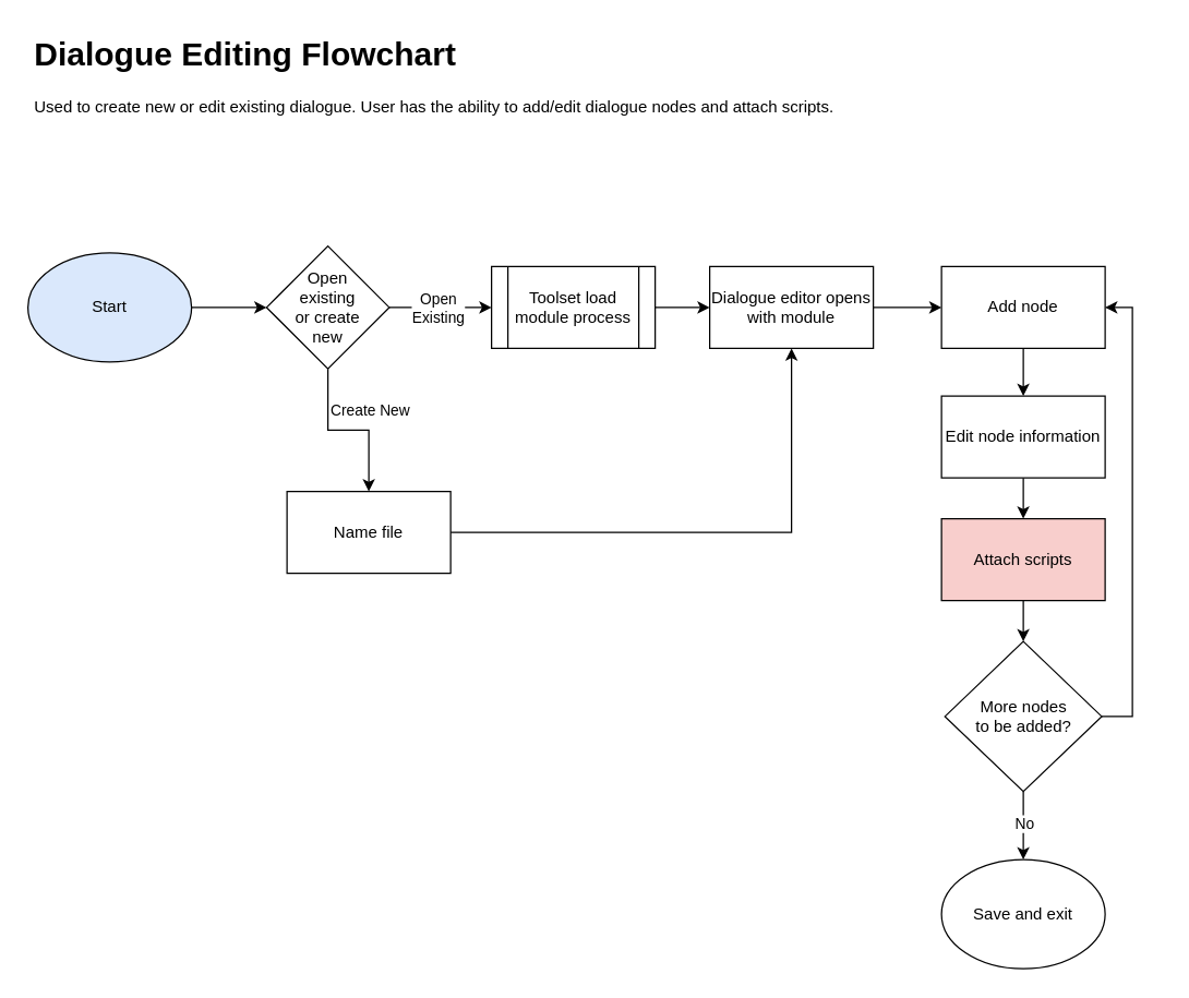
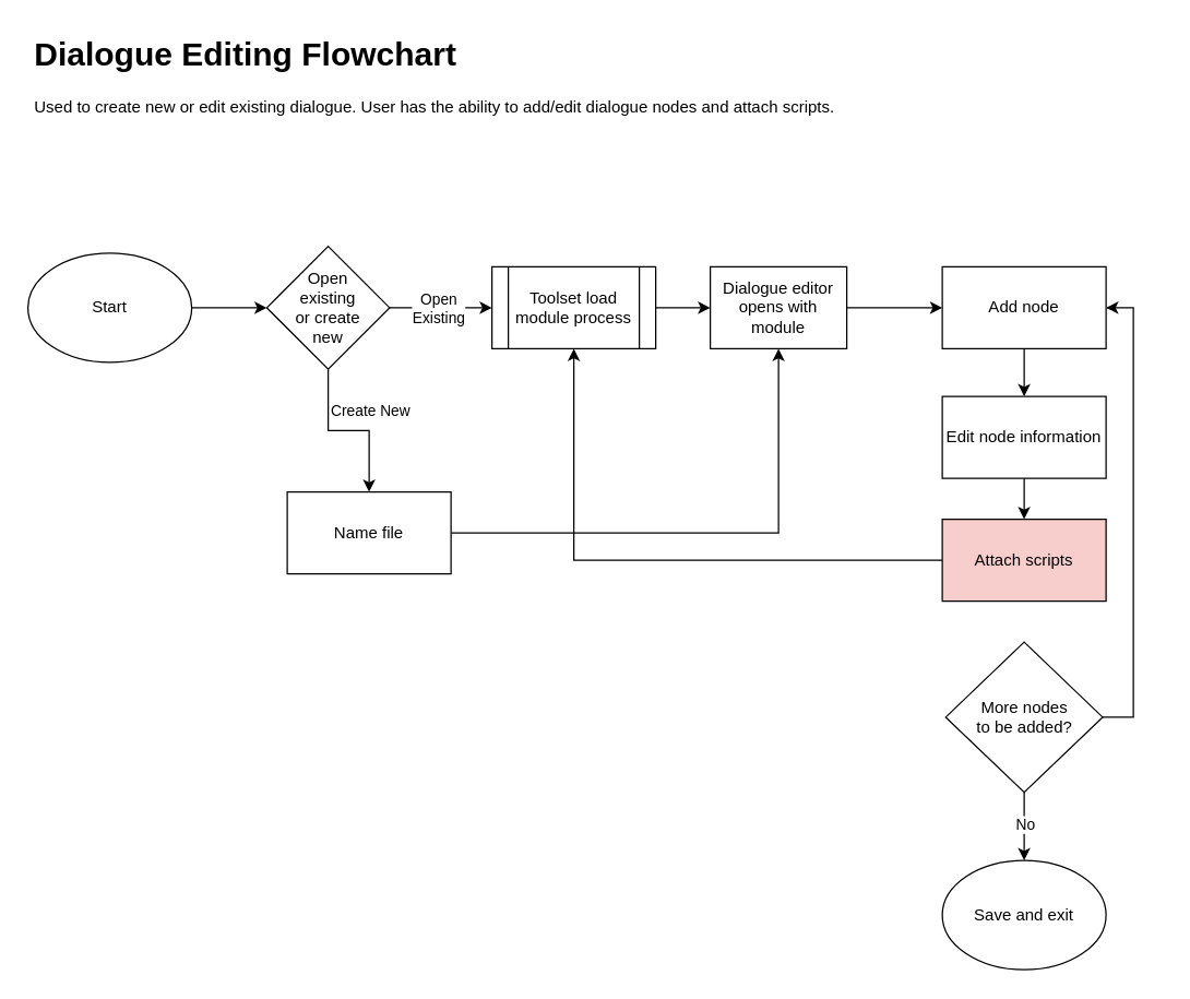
  <mxCell id="0" />
  <mxCell id="1" parent="0" />
  <mxCell id="2" style="edgeStyle=orthogonalEdgeStyle;rounded=0;orthogonalLoop=1;jettySize=auto;html=1;" parent="1" source="3" target="8" edge="1"><mxGeometry relative="1" as="geometry" /></mxCell>
- <mxCell id="3" value="Start" style="ellipse;whiteSpace=wrap;html=1;fillColor=#dae8fc;" parent="1" vertex="1"><mxGeometry x="20" y="185" width="120" height="80" as="geometry" /></mxCell>
+ <mxCell id="3" value="Start" style="ellipse;whiteSpace=wrap;html=1;" parent="1" vertex="1"><mxGeometry x="20" y="185" width="120" height="80" as="geometry" /></mxCell>
  <mxCell id="4" style="edgeStyle=orthogonalEdgeStyle;rounded=0;orthogonalLoop=1;jettySize=auto;html=1;" parent="1" source="8" target="10" edge="1"><mxGeometry relative="1" as="geometry" /></mxCell>
  <mxCell id="5" value="Create New" style="edgeLabel;html=1;align=center;verticalAlign=middle;resizable=0;points=[];" vertex="1" connectable="0" parent="4"><mxGeometry x="0.27" relative="1" as="geometry"><mxPoint y="-16" as="offset" /></mxGeometry></mxCell>
  <mxCell id="6" style="edgeStyle=orthogonalEdgeStyle;rounded=0;orthogonalLoop=1;jettySize=auto;html=1;" parent="1" source="8" target="12" edge="1"><mxGeometry relative="1" as="geometry" /></mxCell>
  <mxCell id="7" value="Open&lt;br&gt;Existing" style="edgeLabel;html=1;align=center;verticalAlign=middle;resizable=0;points=[];" vertex="1" connectable="0" parent="6"><mxGeometry x="-0.233" relative="1" as="geometry"><mxPoint x="6" as="offset" /></mxGeometry></mxCell>
  <mxCell id="8" value="Open&lt;br&gt;existing&lt;br&gt;or create&lt;br&gt;new" style="rhombus;whiteSpace=wrap;html=1;" parent="1" vertex="1"><mxGeometry x="195" y="180" width="90" height="90" as="geometry" /></mxCell>
  <mxCell id="9" style="edgeStyle=orthogonalEdgeStyle;rounded=0;orthogonalLoop=1;jettySize=auto;html=1;" parent="1" source="10" target="14" edge="1"><mxGeometry relative="1" as="geometry" /></mxCell>
  <mxCell id="10" value="Name file" style="rounded=0;whiteSpace=wrap;html=1;" parent="1" vertex="1"><mxGeometry x="210" y="360" width="120" height="60" as="geometry" /></mxCell>
  <mxCell id="11" style="edgeStyle=orthogonalEdgeStyle;rounded=0;orthogonalLoop=1;jettySize=auto;html=1;" parent="1" source="12" target="14" edge="1"><mxGeometry relative="1" as="geometry" /></mxCell>
  <mxCell id="12" value="Toolset load module process" style="shape=process;whiteSpace=wrap;html=1;backgroundOutline=1;" parent="1" vertex="1"><mxGeometry x="360" y="195" width="120" height="60" as="geometry" /></mxCell>
  <mxCell id="13" style="edgeStyle=orthogonalEdgeStyle;rounded=0;orthogonalLoop=1;jettySize=auto;html=1;" parent="1" source="14" target="16" edge="1"><mxGeometry relative="1" as="geometry" /></mxCell>
- <mxCell id="14" value="Dialogue editor opens with module" style="rounded=0;whiteSpace=wrap;html=1;" parent="1" vertex="1"><mxGeometry x="520" y="195" width="120" height="60" as="geometry" /></mxCell>
+ <mxCell id="14" value="Dialogue editor opens with module" style="rounded=0;whiteSpace=wrap;html=1;" parent="1" vertex="1"><mxGeometry x="520" y="195" width="100" height="60" as="geometry" /></mxCell>
  <mxCell id="15" style="edgeStyle=orthogonalEdgeStyle;rounded=0;orthogonalLoop=1;jettySize=auto;html=1;" parent="1" source="16" target="18" edge="1"><mxGeometry relative="1" as="geometry" /></mxCell>
  <mxCell id="16" value="Add node" style="rounded=0;whiteSpace=wrap;html=1;" parent="1" vertex="1"><mxGeometry x="690" y="195" width="120" height="60" as="geometry" /></mxCell>
  <mxCell id="17" style="edgeStyle=orthogonalEdgeStyle;rounded=0;orthogonalLoop=1;jettySize=auto;html=1;" parent="1" source="18" target="20" edge="1"><mxGeometry relative="1" as="geometry" /></mxCell>
  <mxCell id="18" value="Edit node information" style="rounded=0;whiteSpace=wrap;html=1;" parent="1" vertex="1"><mxGeometry x="690" y="290" width="120" height="60" as="geometry" /></mxCell>
- <mxCell id="19" style="edgeStyle=orthogonalEdgeStyle;rounded=0;orthogonalLoop=1;jettySize=auto;html=1;" parent="1" source="20" target="24" edge="1"><mxGeometry relative="1" as="geometry" /></mxCell>
+ <mxCell id="19" style="edgeStyle=orthogonalEdgeStyle;rounded=0;orthogonalLoop=1;jettySize=auto;html=1;" parent="1" source="20" target="12" edge="1"><mxGeometry relative="1" as="geometry" /></mxCell>
  <mxCell id="20" value="Attach scripts" style="rounded=0;whiteSpace=wrap;html=1;fillColor=#f8cecc;" parent="1" vertex="1"><mxGeometry x="690" y="380" width="120" height="60" as="geometry" /></mxCell>
  <mxCell id="21" style="edgeStyle=orthogonalEdgeStyle;rounded=0;orthogonalLoop=1;jettySize=auto;html=1;" parent="1" source="24" target="25" edge="1"><mxGeometry relative="1" as="geometry" /></mxCell>
  <mxCell id="22" value="No" style="edgeLabel;html=1;align=center;verticalAlign=middle;resizable=0;points=[];" vertex="1" connectable="0" parent="21"><mxGeometry x="0.248" relative="1" as="geometry"><mxPoint y="-8" as="offset" /></mxGeometry></mxCell>
  <mxCell id="23" style="edgeStyle=orthogonalEdgeStyle;rounded=0;orthogonalLoop=1;jettySize=auto;html=1;entryX=1;entryY=0.5;entryDx=0;entryDy=0;exitX=1;exitY=0.5;exitDx=0;exitDy=0;" edge="1" parent="1" source="24" target="16"><mxGeometry relative="1" as="geometry"><mxPoint x="840" y="220" as="targetPoint" /><mxPoint x="820" y="610" as="sourcePoint" /><Array as="points"><mxPoint x="830" y="525" /><mxPoint x="830" y="225" /></Array></mxGeometry></mxCell>
  <mxCell id="24" value="More nodes &lt;br&gt;to be added?" style="rhombus;whiteSpace=wrap;html=1;" parent="1" vertex="1"><mxGeometry x="692.5" y="470" width="115" height="110" as="geometry" /></mxCell>
  <mxCell id="25" value="Save and exit" style="ellipse;whiteSpace=wrap;html=1;" parent="1" vertex="1"><mxGeometry x="690" y="630" width="120" height="80" as="geometry" /></mxCell>
  <mxCell id="26" value="&lt;h1&gt;Dialogue Editing Flowchart&lt;/h1&gt;&lt;p&gt;Used to create new or edit existing dialogue. User has the ability to add/edit dialogue nodes and attach scripts.&lt;/p&gt;" style="text;html=1;strokeColor=none;fillColor=none;spacing=5;spacingTop=-20;whiteSpace=wrap;overflow=hidden;rounded=0;" vertex="1" parent="1"><mxGeometry x="20" y="20" width="830" height="120" as="geometry" /></mxCell>
